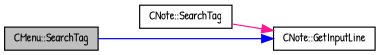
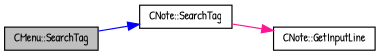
  digraph {
    fontname="Patrick Hand"
    rankdir=LR
    node [color=black fillcolor=white fontname="Patrick Hand" fontsize=10 shape=record style=filled]
    edge [fontname="Patrick Hand" fontsize=10 labelfontname=Helvetica labelfontsize=10 style=solid]
    n1 [fillcolor=grey75 fontcolor=black height=0.2 label="CMenu::SearchTag" width=0.4]
    n2 [height=0.2 label="CNote::SearchTag" width=0.4]
    n3 [height=0.2 label="CNote::GetInputLine" width=0.4]
-   n1 -> n3 [color=blue]
+   n1 -> n2 [color=blue]
    n2 -> n3 [color=deeppink]
  }
